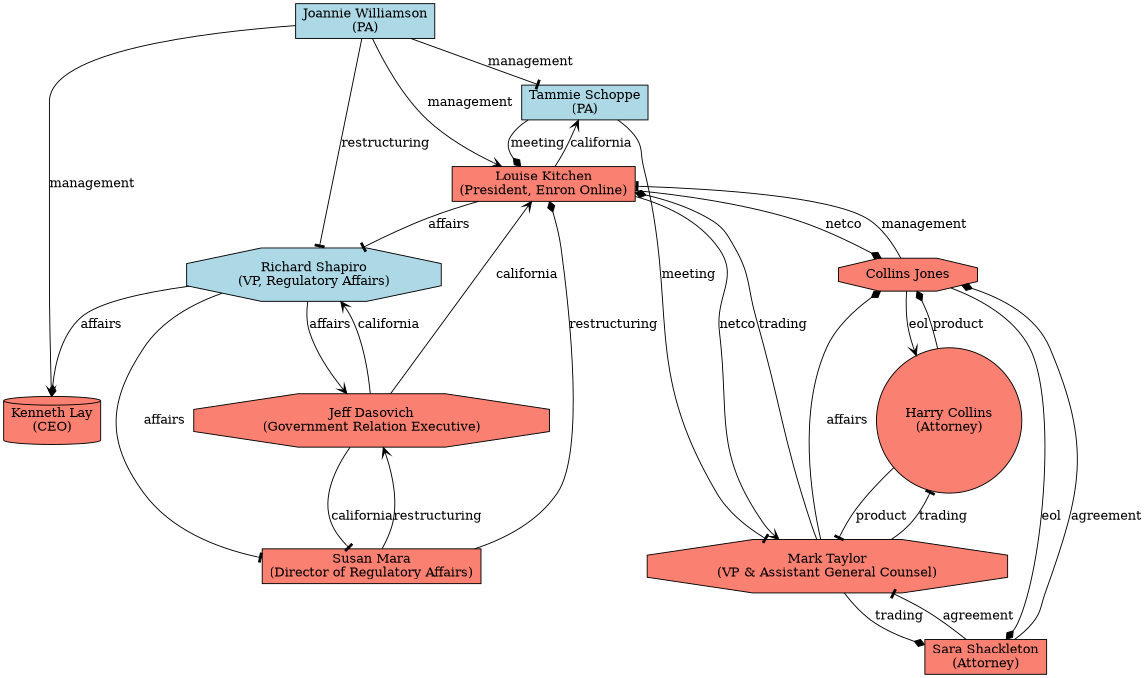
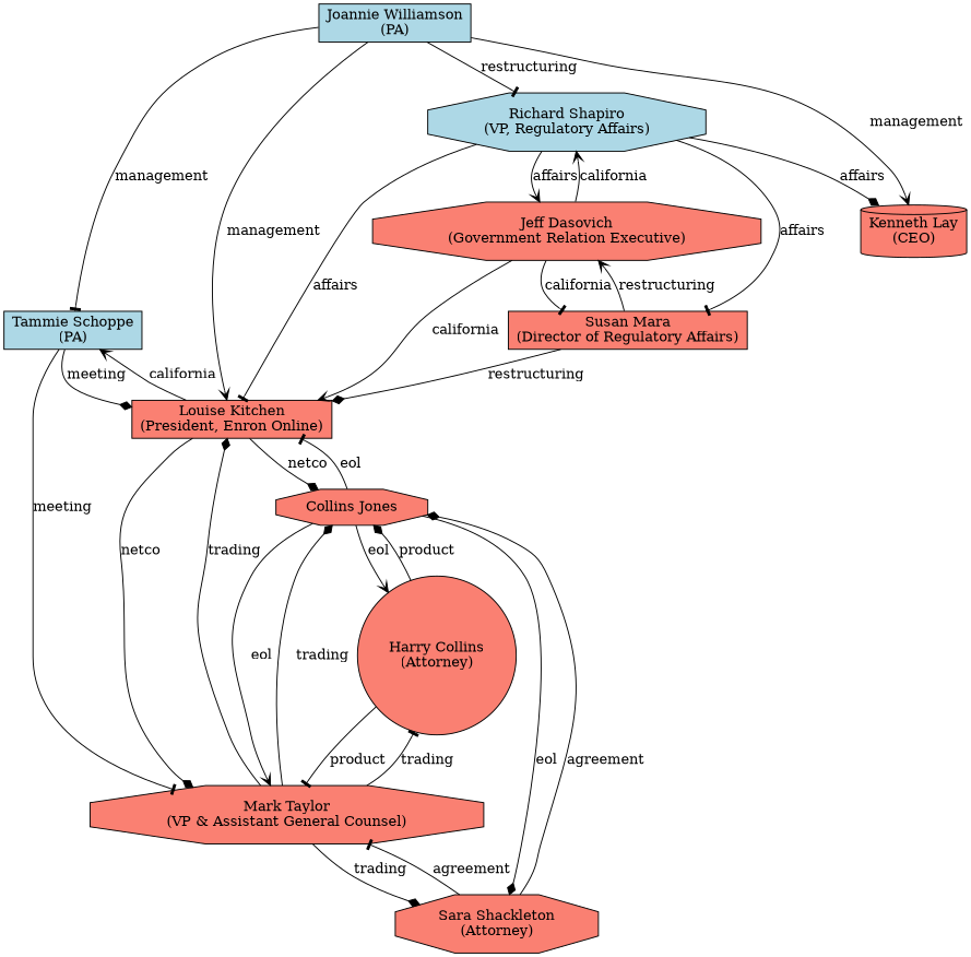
  digraph {
    node [fillcolor=salmon shape=octagon style=filled]
    edge [arrowhead=diamond]
    "Joannie Williamson\n(PA)" [fillcolor=lightblue shape=box]
    "Tammie Schoppe\n(PA)" [fillcolor=lightblue shape=box]
    "Louise Kitchen\n(President, Enron Online)" [shape=box]
    "Kenneth Lay\n(CEO)" [shape=cylinder]
    "Richard Shapiro\n(VP, Regulatory Affairs)" [fillcolor=lightblue]
    "Mark Taylor\n(VP & Assistant General Counsel)"
    n7 [label="Collins Jones"]
-   "Sara Shackleton\n(Attorney)" [shape=box]
+   "Sara Shackleton\n(Attorney)"
    "Harry Collins\n(Attorney)" [shape=circle]
    "Jeff Dasovich\n(Government Relation Executive)"
    "Susan Mara\n(Director of Regulatory Affairs)" [shape=box]
    "Joannie Williamson\n(PA)" -> "Tammie Schoppe\n(PA)" [arrowhead=tee label=management]
    "Joannie Williamson\n(PA)" -> "Louise Kitchen\n(President, Enron Online)" [arrowhead=vee label=management]
    "Joannie Williamson\n(PA)" -> "Kenneth Lay\n(CEO)" [arrowhead=vee label=management]
    "Joannie Williamson\n(PA)" -> "Richard Shapiro\n(VP, Regulatory Affairs)" [arrowhead=tee label=restructuring]
    "Tammie Schoppe\n(PA)" -> "Louise Kitchen\n(President, Enron Online)" [label=meeting]
    "Tammie Schoppe\n(PA)" -> "Mark Taylor\n(VP & Assistant General Counsel)" [arrowhead=tee label=meeting]
    "Louise Kitchen\n(President, Enron Online)" -> "Tammie Schoppe\n(PA)" [arrowhead=vee label=california]
-   "Louise Kitchen\n(President, Enron Online)" -> "Mark Taylor\n(VP & Assistant General Counsel)" [arrowhead=vee label=netco]
+   "Louise Kitchen\n(President, Enron Online)" -> "Mark Taylor\n(VP & Assistant General Counsel)" [label=netco]
    "Louise Kitchen\n(President, Enron Online)" -> n7 [label=netco]
-   "Louise Kitchen\n(President, Enron Online)" -> "Richard Shapiro\n(VP, Regulatory Affairs)" [arrowhead=tee label=affairs]
+   "Richard Shapiro\n(VP, Regulatory Affairs)" -> "Louise Kitchen\n(President, Enron Online)" [arrowhead=tee label=affairs]
    "Richard Shapiro\n(VP, Regulatory Affairs)" -> "Kenneth Lay\n(CEO)" [label=affairs]
    "Richard Shapiro\n(VP, Regulatory Affairs)" -> "Jeff Dasovich\n(Government Relation Executive)" [arrowhead=vee label=affairs]
    "Richard Shapiro\n(VP, Regulatory Affairs)" -> "Susan Mara\n(Director of Regulatory Affairs)" [arrowhead=tee label=affairs]
    "Mark Taylor\n(VP & Assistant General Counsel)" -> "Louise Kitchen\n(President, Enron Online)" [label=trading]
-   "Mark Taylor\n(VP & Assistant General Counsel)" -> n7 [label=affairs]
+   "Mark Taylor\n(VP & Assistant General Counsel)" -> n7 [label=trading]
    "Mark Taylor\n(VP & Assistant General Counsel)" -> "Sara Shackleton\n(Attorney)" [label=trading]
    "Mark Taylor\n(VP & Assistant General Counsel)" -> "Harry Collins\n(Attorney)" [arrowhead=tee label=trading]
-   n7 -> "Louise Kitchen\n(President, Enron Online)" [arrowhead=tee label=management]
+   n7 -> "Louise Kitchen\n(President, Enron Online)" [arrowhead=tee label=eol]
+   n7 -> "Mark Taylor\n(VP & Assistant General Counsel)" [arrowhead=vee label=eol]
    n7 -> "Sara Shackleton\n(Attorney)" [label=eol]
    n7 -> "Harry Collins\n(Attorney)" [arrowhead=vee label=eol]
    "Sara Shackleton\n(Attorney)" -> "Mark Taylor\n(VP & Assistant General Counsel)" [arrowhead=tee label=agreement]
    "Sara Shackleton\n(Attorney)" -> n7 [label=agreement]
    "Harry Collins\n(Attorney)" -> "Mark Taylor\n(VP & Assistant General Counsel)" [arrowhead=tee label=product]
    "Harry Collins\n(Attorney)" -> n7 [label=product]
    "Jeff Dasovich\n(Government Relation Executive)" -> "Louise Kitchen\n(President, Enron Online)" [arrowhead=vee label=california]
    "Jeff Dasovich\n(Government Relation Executive)" -> "Richard Shapiro\n(VP, Regulatory Affairs)" [arrowhead=vee label=california]
    "Jeff Dasovich\n(Government Relation Executive)" -> "Susan Mara\n(Director of Regulatory Affairs)" [arrowhead=tee label=california]
    "Susan Mara\n(Director of Regulatory Affairs)" -> "Louise Kitchen\n(President, Enron Online)" [label=restructuring]
    "Susan Mara\n(Director of Regulatory Affairs)" -> "Jeff Dasovich\n(Government Relation Executive)" [arrowhead=vee label=restructuring]
  }
